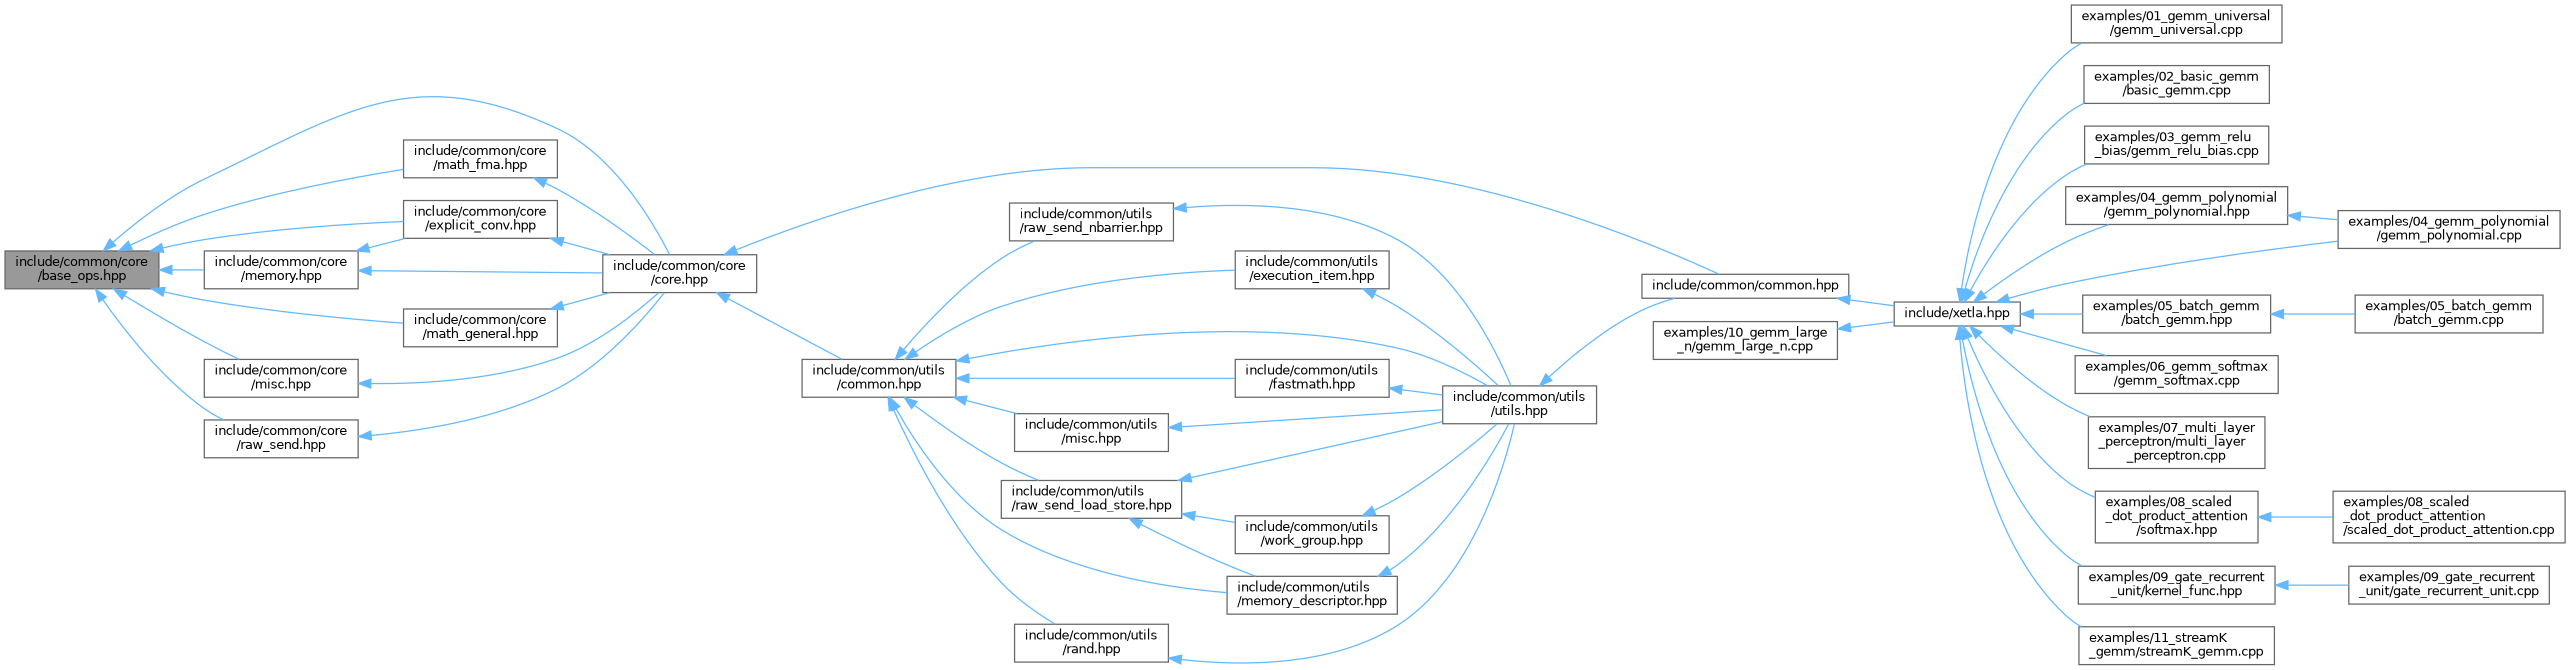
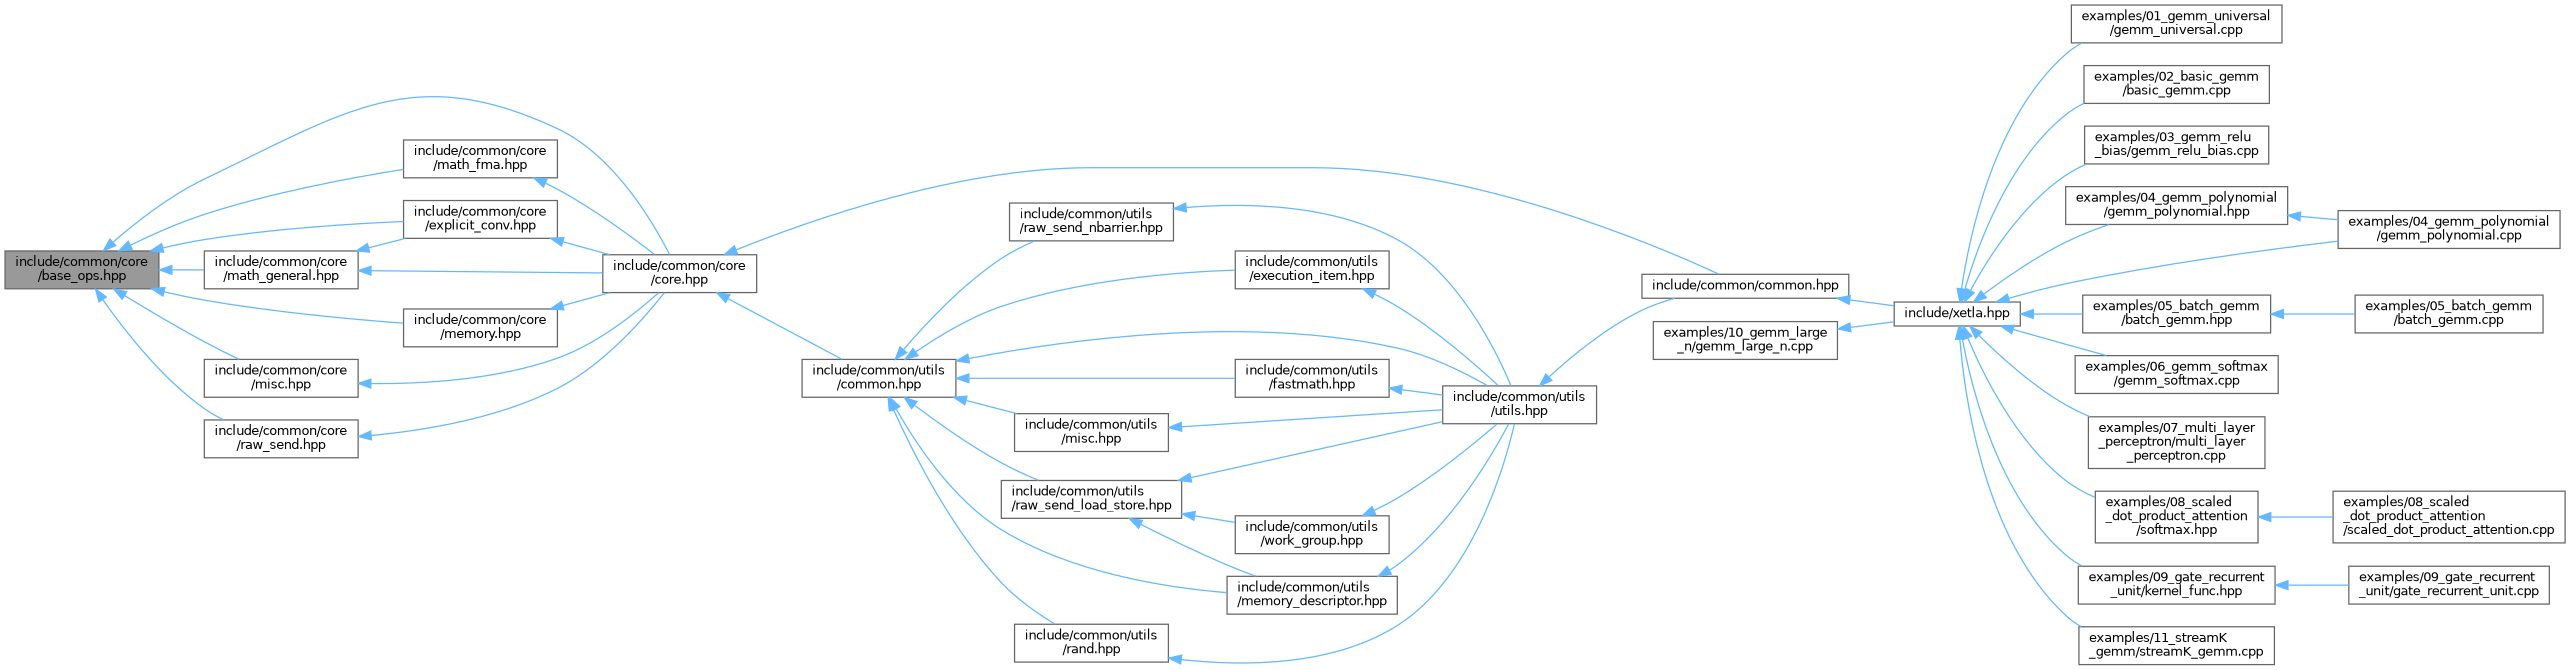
  digraph {
    rankdir=LR
    node [color=grey40 fillcolor=white fontname=Helvetica fontsize=10 shape=box style=filled]
    edge [color=steelblue1 dir=back fontname=Helvetica fontsize=10 labelfontname=Helvetica labelfontsize=10 style=solid]
    n1 [color=gray40 fillcolor=grey60 fontcolor=black height=0.2 label="include/common/core\l/base_ops.hpp" width=0.4]
    n2 [height=0.2 label="include/common/core\l/core.hpp" width=0.4]
    n3 [height=0.2 label="include/common/core\l/explicit_conv.hpp" width=0.4]
    n4 [height=0.2 label="include/common/core\l/math_fma.hpp" width=0.4]
    n5 [height=0.2 label="include/common/core\l/math_general.hpp" width=0.4]
    n6 [height=0.2 label="include/common/core\l/memory.hpp" width=0.4]
    n7 [height=0.2 label="include/common/core\l/misc.hpp" width=0.4]
    n8 [height=0.2 label="include/common/core\l/raw_send.hpp" width=0.4]
    n9 [height=0.2 label="include/common/common.hpp" width=0.4]
    n10 [height=0.2 label="include/common/utils\l/common.hpp" width=0.4]
    n11 [height=0.2 label="include/xetla.hpp" width=0.4]
    n12 [height=0.2 label="include/common/utils\l/execution_item.hpp" width=0.4]
    n13 [height=0.2 label="include/common/utils\l/utils.hpp" width=0.4]
    n14 [height=0.2 label="include/common/utils\l/fastmath.hpp" width=0.4]
    n15 [height=0.2 label="include/common/utils\l/memory_descriptor.hpp" width=0.4]
    n16 [height=0.2 label="include/common/utils\l/misc.hpp" width=0.4]
    n17 [height=0.2 label="include/common/utils\l/rand.hpp" width=0.4]
    n18 [height=0.2 label="include/common/utils\l/raw_send_load_store.hpp" width=0.4]
    n19 [height=0.2 label="include/common/utils\l/raw_send_nbarrier.hpp" width=0.4]
    n20 [height=0.2 label="examples/01_gemm_universal\l/gemm_universal.cpp" width=0.4]
    n21 [height=0.2 label="examples/02_basic_gemm\l/basic_gemm.cpp" width=0.4]
    n22 [height=0.2 label="examples/03_gemm_relu\l_bias/gemm_relu_bias.cpp" width=0.4]
    n23 [height=0.2 label="examples/04_gemm_polynomial\l/gemm_polynomial.cpp" width=0.4]
    n24 [height=0.2 label="examples/04_gemm_polynomial\l/gemm_polynomial.hpp" width=0.4]
    n25 [height=0.2 label="examples/05_batch_gemm\l/batch_gemm.hpp" width=0.4]
    n26 [height=0.2 label="examples/06_gemm_softmax\l/gemm_softmax.cpp" width=0.4]
    n27 [height=0.2 label="examples/07_multi_layer\l_perceptron/multi_layer\l_perceptron.cpp" width=0.4]
    n28 [height=0.2 label="examples/08_scaled\l_dot_product_attention\l/softmax.hpp" width=0.4]
    n29 [height=0.2 label="examples/09_gate_recurrent\l_unit/kernel_func.hpp" width=0.4]
    n30 [height=0.2 label="examples/11_streamK\l_gemm/streamK_gemm.cpp" width=0.4]
    n31 [height=0.2 label="examples/05_batch_gemm\l/batch_gemm.cpp" width=0.4]
    n32 [height=0.2 label="examples/08_scaled\l_dot_product_attention\l/scaled_dot_product_attention.cpp" width=0.4]
    n33 [height=0.2 label="examples/09_gate_recurrent\l_unit/gate_recurrent_unit.cpp" width=0.4]
    n34 [height=0.2 label="examples/10_gemm_large\l_n/gemm_large_n.cpp" width=0.4]
    n35 [height=0.2 label="include/common/utils\l/work_group.hpp" width=0.4]
    n1 -> n2
    n1 -> n3
    n1 -> n4
    n1 -> n5
    n1 -> n6
    n1 -> n7
    n1 -> n8
    n2 -> n9
    n2 -> n10
    n3 -> n2
    n4 -> n2
    n5 -> n2
-   n6 -> n3
+   n5 -> n3
    n6 -> n2
    n7 -> n2
    n8 -> n2
    n9 -> n11
    n10 -> n12
    n10 -> n13
    n10 -> n14
    n10 -> n15
    n10 -> n16
    n10 -> n17
    n10 -> n18
    n10 -> n19
    n11 -> n20
    n11 -> n21
    n11 -> n22
    n11 -> n23
    n11 -> n24
    n11 -> n25
    n11 -> n26
    n11 -> n27
    n11 -> n28
    n11 -> n29
    n11 -> n30
    n12 -> n13
    n13 -> n9
    n14 -> n13
    n15 -> n13
    n16 -> n13
    n17 -> n13
    n18 -> n13
    n18 -> n15
    n18 -> n35
    n19 -> n13
    n24 -> n23
    n25 -> n31
    n28 -> n32
    n29 -> n33
    n34 -> n11
    n35 -> n13
  }
